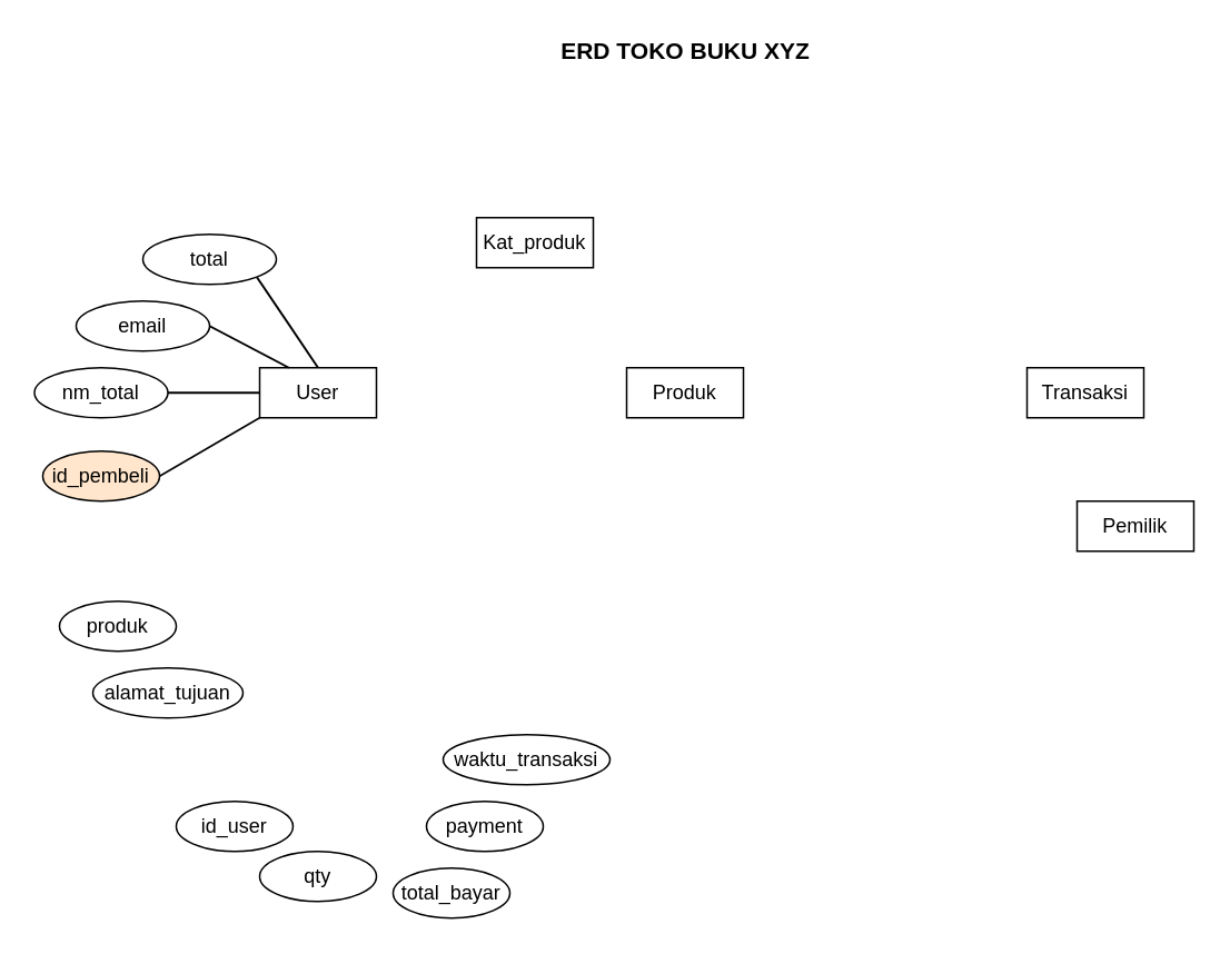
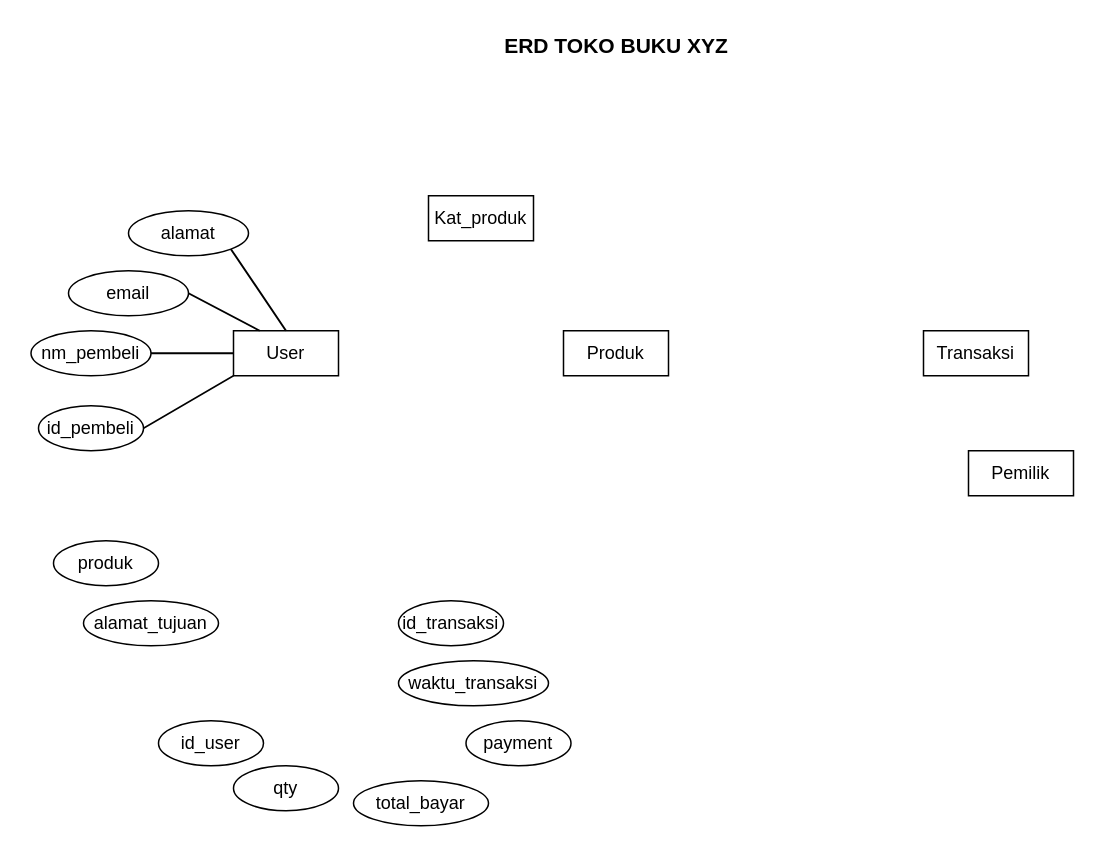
  <mxCell id="0" />
  <mxCell id="1" parent="0" />
  <mxCell id="2" value="&lt;b&gt;&lt;font style=&quot;font-size: 14px&quot;&gt;ERD TOKO BUKU XYZ&lt;/font&gt;&lt;/b&gt;" style="text;html=1;align=center;verticalAlign=middle;resizable=0;points=[];autosize=1;" parent="1" vertex="1"><mxGeometry x="330" y="20" width="160" height="20" as="geometry" /></mxCell>
  <mxCell id="3" value="Produk" style="rounded=0;whiteSpace=wrap;html=1;" parent="1" vertex="1"><mxGeometry x="375" y="220" width="70" height="30" as="geometry" /></mxCell>
  <mxCell id="4" value="Transaksi" style="rounded=0;whiteSpace=wrap;html=1;" parent="1" vertex="1"><mxGeometry x="615" y="220" width="70" height="30" as="geometry" /></mxCell>
  <mxCell id="5" value="" style="group" vertex="1" connectable="0" parent="1"><mxGeometry x="20" y="140" width="205" height="160" as="geometry" /></mxCell>
- <mxCell id="6" value="id_pembeli" style="ellipse;whiteSpace=wrap;html=1;fillColor=#ffe6cc;" parent="5" vertex="1"><mxGeometry x="5" y="130" width="70" height="30" as="geometry" /></mxCell>
+ <mxCell id="6" value="id_pembeli" style="ellipse;whiteSpace=wrap;html=1;" parent="5" vertex="1"><mxGeometry x="5" y="130" width="70" height="30" as="geometry" /></mxCell>
  <mxCell id="7" value="User" style="rounded=0;whiteSpace=wrap;html=1;" parent="5" vertex="1"><mxGeometry x="135" y="80" width="70" height="30" as="geometry" /></mxCell>
  <mxCell id="8" style="rounded=0;orthogonalLoop=1;jettySize=auto;html=1;exitX=1;exitY=0.5;exitDx=0;exitDy=0;entryX=0;entryY=1;entryDx=0;entryDy=0;entryPerimeter=0;shape=link;exitPerimeter=0;width=0;" parent="5" source="6" target="7" edge="1"><mxGeometry relative="1" as="geometry" /></mxCell>
  <mxCell id="9" value="" style="edgeStyle=none;shape=link;rounded=0;orthogonalLoop=1;jettySize=auto;html=1;width=0.286;" parent="5" source="10" target="7" edge="1"><mxGeometry relative="1" as="geometry" /></mxCell>
- <mxCell id="10" value="nm_total" style="ellipse;whiteSpace=wrap;html=1;" parent="5" vertex="1"><mxGeometry y="80" width="80" height="30" as="geometry" /></mxCell>
+ <mxCell id="10" value="nm_pembeli" style="ellipse;whiteSpace=wrap;html=1;" parent="5" vertex="1"><mxGeometry y="80" width="80" height="30" as="geometry" /></mxCell>
  <mxCell id="11" style="edgeStyle=none;shape=link;rounded=0;orthogonalLoop=1;jettySize=auto;html=1;exitX=1;exitY=0.5;exitDx=0;exitDy=0;entryX=0.25;entryY=0;entryDx=0;entryDy=0;width=0.286;" parent="5" source="12" target="7" edge="1"><mxGeometry relative="1" as="geometry" /></mxCell>
  <mxCell id="12" value="email" style="ellipse;whiteSpace=wrap;html=1;" parent="5" vertex="1"><mxGeometry x="25" y="40" width="80" height="30" as="geometry" /></mxCell>
  <mxCell id="13" style="edgeStyle=none;shape=link;rounded=0;orthogonalLoop=1;jettySize=auto;html=1;exitX=1;exitY=1;exitDx=0;exitDy=0;entryX=0.5;entryY=0;entryDx=0;entryDy=0;width=-0.286;" parent="5" source="14" target="7" edge="1"><mxGeometry relative="1" as="geometry" /></mxCell>
- <mxCell id="14" value="total" style="ellipse;whiteSpace=wrap;html=1;" parent="5" vertex="1"><mxGeometry x="65" width="80" height="30" as="geometry" /></mxCell>
+ <mxCell id="14" value="alamat" style="ellipse;whiteSpace=wrap;html=1;" parent="5" vertex="1"><mxGeometry x="65" width="80" height="30" as="geometry" /></mxCell>
+ <mxCell id="15" value="id_transaksi" style="ellipse;whiteSpace=wrap;html=1;" vertex="1" parent="1"><mxGeometry x="265" y="400" width="70" height="30" as="geometry" /></mxCell>
  <mxCell id="16" value="id_user" style="ellipse;whiteSpace=wrap;html=1;" vertex="1" parent="1"><mxGeometry x="105" y="480" width="70" height="30" as="geometry" /></mxCell>
  <mxCell id="17" value="produk" style="ellipse;whiteSpace=wrap;html=1;" vertex="1" parent="1"><mxGeometry x="35" y="360" width="70" height="30" as="geometry" /></mxCell>
  <mxCell id="18" value="qty" style="ellipse;whiteSpace=wrap;html=1;" vertex="1" parent="1"><mxGeometry x="155" y="510" width="70" height="30" as="geometry" /></mxCell>
  <mxCell id="19" value="alamat_tujuan" style="ellipse;whiteSpace=wrap;html=1;" vertex="1" parent="1"><mxGeometry x="55" y="400" width="90" height="30" as="geometry" /></mxCell>
- <mxCell id="20" value="total_bayar" style="ellipse;whiteSpace=wrap;html=1;" vertex="1" parent="1"><mxGeometry x="235" y="520" width="70" height="30" as="geometry" /></mxCell>
- <mxCell id="21" value="payment" style="ellipse;whiteSpace=wrap;html=1;" vertex="1" parent="1"><mxGeometry x="255" y="480" width="70" height="30" as="geometry" /></mxCell>
+ <mxCell id="20" value="total_bayar" style="ellipse;whiteSpace=wrap;html=1;" vertex="1" parent="1"><mxGeometry x="235" y="520" width="90" height="30" as="geometry" /></mxCell>
+ <mxCell id="21" value="payment" style="ellipse;whiteSpace=wrap;html=1;" vertex="1" parent="1"><mxGeometry x="310" y="480" width="70" height="30" as="geometry" /></mxCell>
  <mxCell id="22" value="waktu_transaksi" style="ellipse;whiteSpace=wrap;html=1;" vertex="1" parent="1"><mxGeometry x="265" y="440" width="100" height="30" as="geometry" /></mxCell>
  <mxCell id="23" value="Pemilik" style="rounded=0;whiteSpace=wrap;html=1;" vertex="1" parent="1"><mxGeometry x="645" y="300" width="70" height="30" as="geometry" /></mxCell>
  <mxCell id="24" value="Kat_produk" style="rounded=0;whiteSpace=wrap;html=1;" vertex="1" parent="1"><mxGeometry x="285" y="130" width="70" height="30" as="geometry" /></mxCell>
